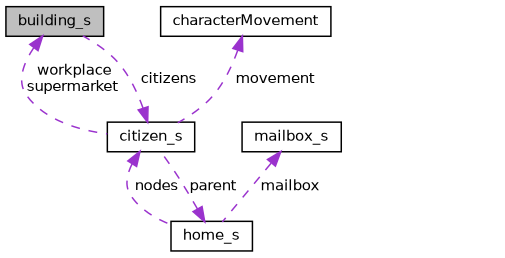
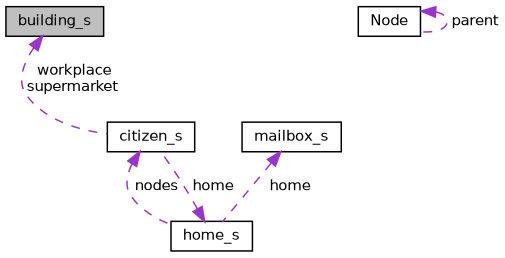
  digraph {
    node [color=black fillcolor=white fontname=Helvetica fontsize=10 shape=record style=filled]
    edge [color=darkorchid3 dir=back fontname=Helvetica fontsize=10 labelfontname=Helvetica labelfontsize=10 style=dashed]
    n1 [fillcolor=grey75 fontcolor=black height=0.2 label=building_s width=0.4]
    n2 [height=0.2 label=citizen_s width=0.4]
    n3 [height=0.2 label=home_s width=0.4]
    n4 [height=0.2 label=mailbox_s width=0.4]
-   n6 [height=0.2 label=characterMovement width=0.4]
+   n5 [height=0.2 label="Node" width=0.4]
    n1 -> n2 [label=" workplace\nsupermarket"]
-   n2 -> n1 [label=" citizens"]
    n2 -> n3 [label=" nodes"]
-   n3 -> n2 [label=" parent"]
-   n4 -> n3 [label=" mailbox"]
-   n6 -> n2 [label=" movement"]
+   n3 -> n2 [label=" home"]
+   n4 -> n3 [label=" home"]
+   n5 -> n5 [label=" parent"]
  }
